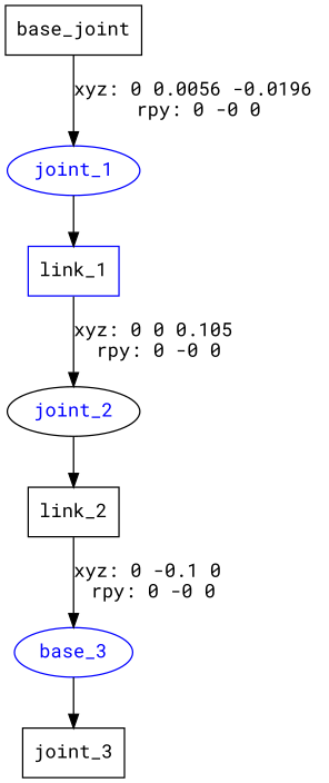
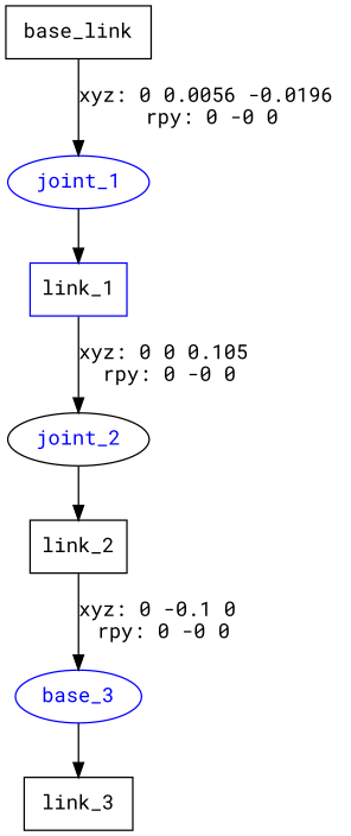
  digraph {
    fontname="Roboto Mono"
    node [fontname="Roboto Mono" shape=box]
    edge [fontname="Roboto Mono"]
-   n1 [label=base_joint]
+   n1 [label=base_link]
    joint_1 [color=blue fontcolor=blue shape=ellipse]
    n3 [color=blue label=link_1]
    joint_2 [color=black fontcolor=blue shape=ellipse]
    n5 [label=link_2]
    n6 [color=blue fontcolor=blue label=base_3 shape=ellipse]
-   n7 [label=joint_3]
+   n7 [label=link_3]
    n1 -> joint_1 [label="xyz: 0 0.0056 -0.0196 \nrpy: 0 -0 0"]
    joint_1 -> n3
    n3 -> joint_2 [label="xyz: 0 0 0.105 \nrpy: 0 -0 0"]
    joint_2 -> n5
    n5 -> n6 [label="xyz: 0 -0.1 0 \nrpy: 0 -0 0"]
    n6 -> n7
  }
